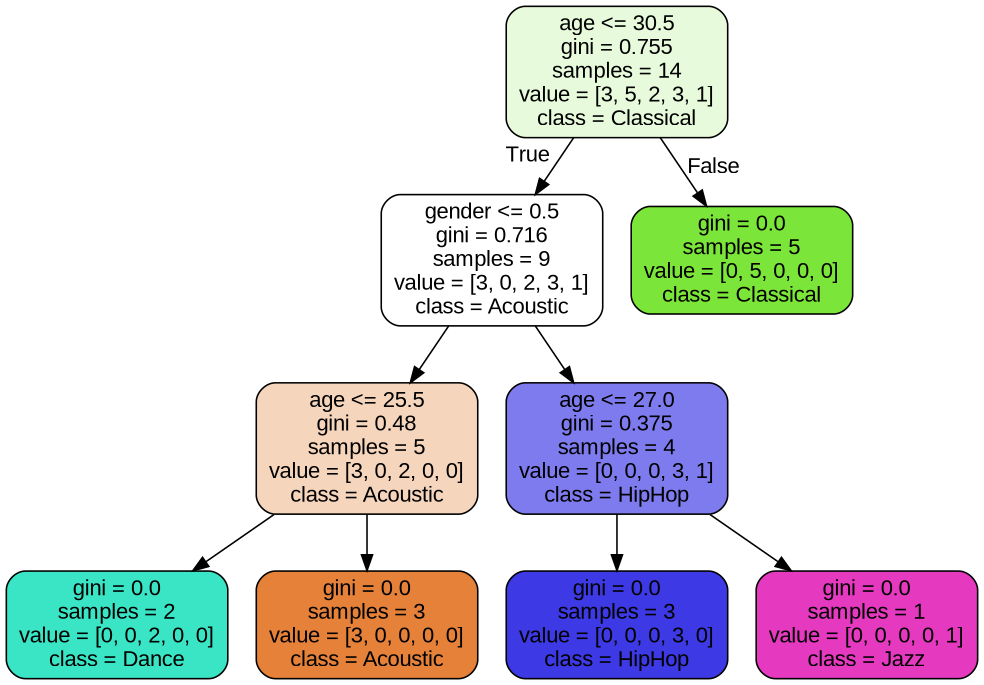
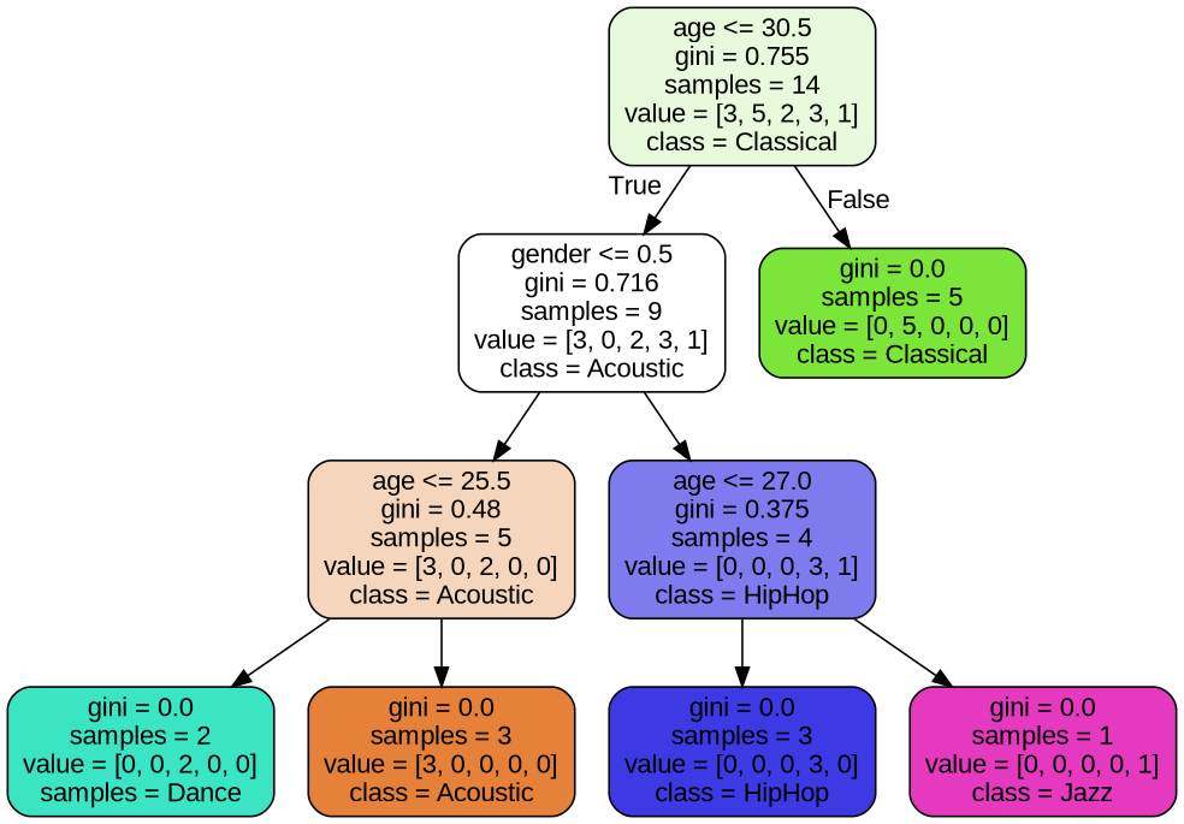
  digraph {
    fontname="Liberation Sans"
    node [color=black fontname="Liberation Sans" shape=box style="filled, rounded"]
    edge [fontname="Liberation Sans"]
    n1 [fillcolor="#e7fadb" label="age <= 30.5\ngini = 0.755\nsamples = 14\nvalue = [3, 5, 2, 3, 1]\nclass = Classical"]
    n2 [fillcolor="#ffffff" label="gender <= 0.5\ngini = 0.716\nsamples = 9\nvalue = [3, 0, 2, 3, 1]\nclass = Acoustic"]
    n3 [fillcolor="#7be539" label="gini = 0.0\nsamples = 5\nvalue = [0, 5, 0, 0, 0]\nclass = Classical"]
    n4 [fillcolor="#f6d5bd" label="age <= 25.5\ngini = 0.48\nsamples = 5\nvalue = [3, 0, 2, 0, 0]\nclass = Acoustic"]
    n5 [fillcolor="#7d7bee" label="age <= 27.0\ngini = 0.375\nsamples = 4\nvalue = [0, 0, 0, 3, 1]\nclass = HipHop"]
-   n6 [fillcolor="#39e5c5" label="gini = 0.0\nsamples = 2\nvalue = [0, 0, 2, 0, 0]\nclass = Dance"]
+   n6 [fillcolor="#39e5c5" label="gini = 0.0\nsamples = 2\nvalue = [0, 0, 2, 0, 0]\nsamples = Dance"]
    n7 [fillcolor="#e58139" label="gini = 0.0\nsamples = 3\nvalue = [3, 0, 0, 0, 0]\nclass = Acoustic"]
    n8 [fillcolor="#3c39e5" label="gini = 0.0\nsamples = 3\nvalue = [0, 0, 0, 3, 0]\nclass = HipHop"]
    n9 [fillcolor="#e539c0" label="gini = 0.0\nsamples = 1\nvalue = [0, 0, 0, 0, 1]\nclass = Jazz"]
    n1 -> n2 [headlabel=True labelangle=45 labeldistance=2.5]
    n1 -> n3 [headlabel=False labelangle=-45 labeldistance=2.5]
    n2 -> n4
    n2 -> n5
    n4 -> n6
    n4 -> n7
    n5 -> n8
    n5 -> n9
  }
